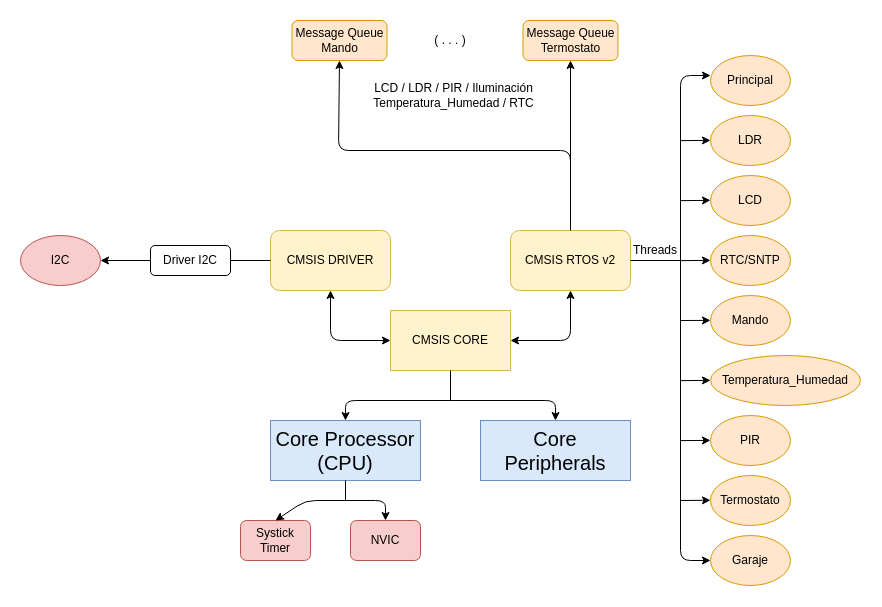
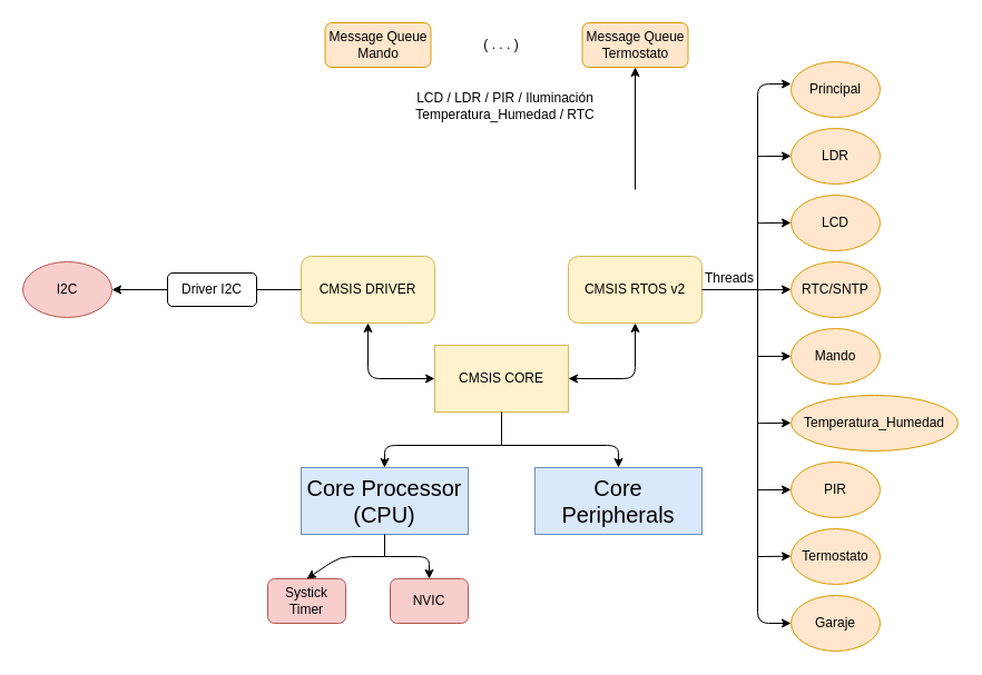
  <mxCell id="0" />
  <mxCell id="1" parent="0" />
  <mxCell id="2" value="&lt;span style=&quot;font-size: 20px&quot;&gt;Core Processor&lt;br&gt;(CPU)&lt;br&gt;&lt;/span&gt;" style="rounded=0;whiteSpace=wrap;html=1;fillColor=#dae8fc;strokeColor=#6c8ebf;" parent="1" vertex="1"><mxGeometry x="270" y="420" width="150" height="60" as="geometry" /></mxCell>
  <mxCell id="3" value="CMSIS CORE" style="rounded=0;whiteSpace=wrap;html=1;fillColor=#fff2cc;strokeColor=#d6b656;" parent="1" vertex="1"><mxGeometry x="390" y="310" width="120" height="60" as="geometry" /></mxCell>
  <mxCell id="4" value="CMSIS DRIVER" style="rounded=1;whiteSpace=wrap;html=1;fillColor=#fff2cc;strokeColor=#d6b656;" parent="1" vertex="1"><mxGeometry x="270" y="230" width="120" height="60" as="geometry" /></mxCell>
  <mxCell id="5" value="CMSIS RTOS v2" style="rounded=1;whiteSpace=wrap;html=1;fillColor=#fff2cc;strokeColor=#d6b656;" parent="1" vertex="1"><mxGeometry x="510" y="230" width="120" height="60" as="geometry" /></mxCell>
  <mxCell id="6" value="" style="endArrow=classic;startArrow=classic;html=1;entryX=0.5;entryY=1;entryDx=0;entryDy=0;" parent="1" target="5" edge="1"><mxGeometry width="50" height="50" relative="1" as="geometry"><mxPoint x="510" y="340" as="sourcePoint" /><mxPoint x="560" y="290" as="targetPoint" /><Array as="points"><mxPoint x="570" y="340" /></Array></mxGeometry></mxCell>
  <mxCell id="7" value="" style="endArrow=classic;startArrow=classic;html=1;exitX=0.5;exitY=1;exitDx=0;exitDy=0;" parent="1" source="4" edge="1"><mxGeometry width="50" height="50" relative="1" as="geometry"><mxPoint x="340" y="390" as="sourcePoint" /><mxPoint x="390" y="340" as="targetPoint" /><Array as="points"><mxPoint x="330" y="340" /></Array></mxGeometry></mxCell>
  <mxCell id="8" value="Principal" style="ellipse;whiteSpace=wrap;html=1;fillColor=#ffe6cc;strokeColor=#d79b00;" parent="1" vertex="1"><mxGeometry x="710" y="55" width="80" height="50" as="geometry" /></mxCell>
  <mxCell id="9" value="LDR" style="ellipse;whiteSpace=wrap;html=1;fillColor=#ffe6cc;strokeColor=#d79b00;" parent="1" vertex="1"><mxGeometry x="710" y="115" width="80" height="50" as="geometry" /></mxCell>
  <mxCell id="10" value="LCD" style="ellipse;whiteSpace=wrap;html=1;fillColor=#ffe6cc;strokeColor=#d79b00;" parent="1" vertex="1"><mxGeometry x="710" y="175" width="80" height="50" as="geometry" /></mxCell>
  <mxCell id="11" value="RTC/SNTP" style="ellipse;whiteSpace=wrap;html=1;fillColor=#ffe6cc;strokeColor=#d79b00;" parent="1" vertex="1"><mxGeometry x="710" y="235" width="80" height="50" as="geometry" /></mxCell>
  <mxCell id="12" value="Mando" style="ellipse;whiteSpace=wrap;html=1;fillColor=#ffe6cc;strokeColor=#d79b00;" parent="1" vertex="1"><mxGeometry x="710" y="295" width="80" height="50" as="geometry" /></mxCell>
  <mxCell id="13" value="Temperatura_Humedad" style="ellipse;whiteSpace=wrap;html=1;fillColor=#ffe6cc;strokeColor=#d79b00;" parent="1" vertex="1"><mxGeometry x="710" y="355" width="150" height="50" as="geometry" /></mxCell>
  <mxCell id="14" value="PIR" style="ellipse;whiteSpace=wrap;html=1;fillColor=#ffe6cc;strokeColor=#d79b00;" parent="1" vertex="1"><mxGeometry x="710" y="415" width="80" height="50" as="geometry" /></mxCell>
  <mxCell id="15" value="Termostato" style="ellipse;whiteSpace=wrap;html=1;fillColor=#ffe6cc;strokeColor=#d79b00;" parent="1" vertex="1"><mxGeometry x="710" y="475" width="80" height="50" as="geometry" /></mxCell>
  <mxCell id="16" value="Garaje" style="ellipse;whiteSpace=wrap;html=1;fillColor=#ffe6cc;strokeColor=#d79b00;" parent="1" vertex="1"><mxGeometry x="710" y="535" width="80" height="50" as="geometry" /></mxCell>
  <mxCell id="17" value="" style="endArrow=none;html=1;" parent="1" edge="1"><mxGeometry width="50" height="50" relative="1" as="geometry"><mxPoint x="630" y="260" as="sourcePoint" /><mxPoint x="680" y="260" as="targetPoint" /></mxGeometry></mxCell>
  <mxCell id="18" value="" style="endArrow=classic;html=1;entryX=0;entryY=0.4;entryDx=0;entryDy=0;entryPerimeter=0;" parent="1" target="8" edge="1"><mxGeometry width="50" height="50" relative="1" as="geometry"><mxPoint x="680" y="320" as="sourcePoint" /><mxPoint x="720" y="270" as="targetPoint" /><Array as="points"><mxPoint x="680" y="75" /></Array></mxGeometry></mxCell>
  <mxCell id="19" value="" style="endArrow=classic;html=1;" parent="1" edge="1"><mxGeometry width="50" height="50" relative="1" as="geometry"><mxPoint x="680" y="140.17" as="sourcePoint" /><mxPoint x="710" y="139.83" as="targetPoint" /></mxGeometry></mxCell>
  <mxCell id="20" value="" style="endArrow=classic;html=1;" parent="1" edge="1"><mxGeometry width="50" height="50" relative="1" as="geometry"><mxPoint x="680" y="200.17" as="sourcePoint" /><mxPoint x="710" y="199.83" as="targetPoint" /></mxGeometry></mxCell>
  <mxCell id="21" value="" style="endArrow=classic;html=1;" parent="1" edge="1"><mxGeometry width="50" height="50" relative="1" as="geometry"><mxPoint x="680" y="260.17" as="sourcePoint" /><mxPoint x="710" y="259.83" as="targetPoint" /></mxGeometry></mxCell>
  <mxCell id="22" value="" style="endArrow=classic;html=1;" parent="1" edge="1"><mxGeometry width="50" height="50" relative="1" as="geometry"><mxPoint x="680" y="380.17" as="sourcePoint" /><mxPoint x="710" y="379.83" as="targetPoint" /></mxGeometry></mxCell>
  <mxCell id="23" value="" style="endArrow=classic;html=1;entryX=0;entryY=0.5;entryDx=0;entryDy=0;" parent="1" target="16" edge="1"><mxGeometry width="50" height="50" relative="1" as="geometry"><mxPoint x="680" y="320" as="sourcePoint" /><mxPoint x="720" y="270" as="targetPoint" /><Array as="points"><mxPoint x="680" y="560" /></Array></mxGeometry></mxCell>
  <mxCell id="24" value="" style="endArrow=classic;html=1;" parent="1" edge="1"><mxGeometry width="50" height="50" relative="1" as="geometry"><mxPoint x="680" y="320" as="sourcePoint" /><mxPoint x="710" y="319.88" as="targetPoint" /></mxGeometry></mxCell>
  <mxCell id="25" value="" style="endArrow=classic;html=1;" parent="1" edge="1"><mxGeometry width="50" height="50" relative="1" as="geometry"><mxPoint x="680" y="440.12" as="sourcePoint" /><mxPoint x="710" y="439.88" as="targetPoint" /></mxGeometry></mxCell>
  <mxCell id="26" value="" style="endArrow=classic;html=1;" parent="1" edge="1"><mxGeometry width="50" height="50" relative="1" as="geometry"><mxPoint x="680" y="500" as="sourcePoint" /><mxPoint x="710" y="499.76" as="targetPoint" /></mxGeometry></mxCell>
  <mxCell id="27" value="Threads" style="text;html=1;strokeColor=none;fillColor=none;align=center;verticalAlign=middle;whiteSpace=wrap;rounded=0;" parent="1" vertex="1"><mxGeometry x="635" y="240" width="40" height="20" as="geometry" /></mxCell>
  <mxCell id="28" value="I2C" style="ellipse;whiteSpace=wrap;html=1;fillColor=#f8cecc;strokeColor=#b85450;" parent="1" vertex="1"><mxGeometry x="20" y="235" width="80" height="50" as="geometry" /></mxCell>
  <mxCell id="29" value="" style="endArrow=none;html=1;" parent="1" edge="1"><mxGeometry width="50" height="50" relative="1" as="geometry"><mxPoint x="270" y="260" as="sourcePoint" /><mxPoint x="210" y="260" as="targetPoint" /></mxGeometry></mxCell>
  <mxCell id="30" value="" style="endArrow=classic;html=1;entryX=1;entryY=0.5;entryDx=0;entryDy=0;" parent="1" target="31" edge="1"><mxGeometry width="50" height="50" relative="1" as="geometry"><mxPoint x="210" y="260" as="sourcePoint" /><mxPoint x="180" y="260" as="targetPoint" /></mxGeometry></mxCell>
  <mxCell id="31" value="Driver I2C" style="rounded=1;whiteSpace=wrap;html=1;" parent="1" vertex="1"><mxGeometry x="150" y="245" width="80" height="30" as="geometry" /></mxCell>
  <mxCell id="32" value="" style="endArrow=classic;html=1;exitX=0;exitY=0.5;exitDx=0;exitDy=0;" parent="1" edge="1" source="31"><mxGeometry width="50" height="50" relative="1" as="geometry"><mxPoint x="80" y="260" as="sourcePoint" /><mxPoint x="100" y="260" as="targetPoint" /></mxGeometry></mxCell>
  <mxCell id="33" value="&lt;span style=&quot;font-size: 20px&quot;&gt;Core Peripherals&lt;br&gt;&lt;/span&gt;" style="rounded=0;whiteSpace=wrap;html=1;fillColor=#dae8fc;strokeColor=#6c8ebf;" parent="1" vertex="1"><mxGeometry x="480" y="420" width="150" height="60" as="geometry" /></mxCell>
  <mxCell id="34" value="" style="endArrow=none;html=1;" parent="1" edge="1"><mxGeometry width="50" height="50" relative="1" as="geometry"><mxPoint x="450" y="400" as="sourcePoint" /><mxPoint x="450" y="370" as="targetPoint" /></mxGeometry></mxCell>
  <mxCell id="35" value="" style="endArrow=classic;html=1;entryX=0.5;entryY=0;entryDx=0;entryDy=0;" parent="1" target="33" edge="1"><mxGeometry width="50" height="50" relative="1" as="geometry"><mxPoint x="450" y="400" as="sourcePoint" /><mxPoint x="560" y="380" as="targetPoint" /><Array as="points"><mxPoint x="555" y="400" /></Array></mxGeometry></mxCell>
  <mxCell id="36" value="" style="endArrow=classic;html=1;entryX=0.5;entryY=0;entryDx=0;entryDy=0;" parent="1" target="2" edge="1"><mxGeometry width="50" height="50" relative="1" as="geometry"><mxPoint x="450" y="400" as="sourcePoint" /><mxPoint x="355" y="365" as="targetPoint" /><Array as="points"><mxPoint x="345" y="400" /></Array></mxGeometry></mxCell>
  <mxCell id="37" value="Systick&lt;br&gt;Timer" style="rounded=1;whiteSpace=wrap;html=1;fillColor=#f8cecc;strokeColor=#b85450;" parent="1" vertex="1"><mxGeometry x="240" y="520" width="70" height="40" as="geometry" /></mxCell>
  <mxCell id="38" value="NVIC" style="rounded=1;whiteSpace=wrap;html=1;fillColor=#f8cecc;strokeColor=#b85450;" parent="1" vertex="1"><mxGeometry x="350" y="520" width="70" height="40" as="geometry" /></mxCell>
  <mxCell id="39" value="" style="endArrow=none;html=1;entryX=0.5;entryY=1;entryDx=0;entryDy=0;" parent="1" edge="1"><mxGeometry width="50" height="50" relative="1" as="geometry"><mxPoint x="345" y="500" as="sourcePoint" /><mxPoint x="345" y="480" as="targetPoint" /></mxGeometry></mxCell>
  <mxCell id="40" value="" style="endArrow=classic;html=1;entryX=0.5;entryY=0;entryDx=0;entryDy=0;" parent="1" target="38" edge="1"><mxGeometry width="50" height="50" relative="1" as="geometry"><mxPoint x="345" y="500" as="sourcePoint" /><mxPoint x="380" y="520" as="targetPoint" /><Array as="points"><mxPoint x="385" y="500" /></Array></mxGeometry></mxCell>
  <mxCell id="41" value="" style="endArrow=classic;html=1;entryX=0.5;entryY=0;entryDx=0;entryDy=0;" parent="1" target="37" edge="1"><mxGeometry width="50" height="50" relative="1" as="geometry"><mxPoint x="345" y="500" as="sourcePoint" /><mxPoint x="395" y="450" as="targetPoint" /><Array as="points"><mxPoint x="305" y="500" /></Array></mxGeometry></mxCell>
  <mxCell id="42" value="Message Queue&lt;br&gt;Mando" style="rounded=1;whiteSpace=wrap;html=1;fillColor=#ffe6cc;strokeColor=#d79b00;" parent="1" vertex="1"><mxGeometry x="291.5" y="20" width="95" height="40" as="geometry" /></mxCell>
- <mxCell id="43" value="" style="endArrow=classic;html=1;entryX=0.5;entryY=1;entryDx=0;entryDy=0;exitX=0.5;exitY=0;exitDx=0;exitDy=0;" parent="1" source="5" target="42" edge="1"><mxGeometry width="50" height="50" relative="1" as="geometry"><mxPoint x="567.5" y="230" as="sourcePoint" /><mxPoint x="617.5" y="180" as="targetPoint" /><Array as="points"><mxPoint x="570" y="150" /><mxPoint x="338" y="150" /></Array></mxGeometry></mxCell>
  <mxCell id="44" value="( . . . )" style="text;html=1;strokeColor=none;fillColor=none;align=center;verticalAlign=middle;whiteSpace=wrap;rounded=0;" parent="1" vertex="1"><mxGeometry x="430" y="30" width="40" height="20" as="geometry" /></mxCell>
  <mxCell id="45" value="Message Queue&lt;br&gt;Termostato" style="rounded=1;whiteSpace=wrap;html=1;fillColor=#ffe6cc;strokeColor=#d79b00;" parent="1" vertex="1"><mxGeometry x="522.5" y="20" width="95" height="40" as="geometry" /></mxCell>
  <mxCell id="46" value="" style="endArrow=classic;html=1;entryX=0.5;entryY=1;entryDx=0;entryDy=0;" parent="1" target="45" edge="1"><mxGeometry width="50" height="50" relative="1" as="geometry"><mxPoint x="570" y="170" as="sourcePoint" /><mxPoint x="569.5" y="90" as="targetPoint" /></mxGeometry></mxCell>
  <mxCell id="47" value="LCD / LDR / PIR / Iluminación&lt;br&gt;Temperatura_Humedad / RTC" style="text;html=1;align=center;verticalAlign=middle;resizable=0;points=[];autosize=1;" parent="1" vertex="1"><mxGeometry x="362.5" y="80" width="180" height="30" as="geometry" /></mxCell>
